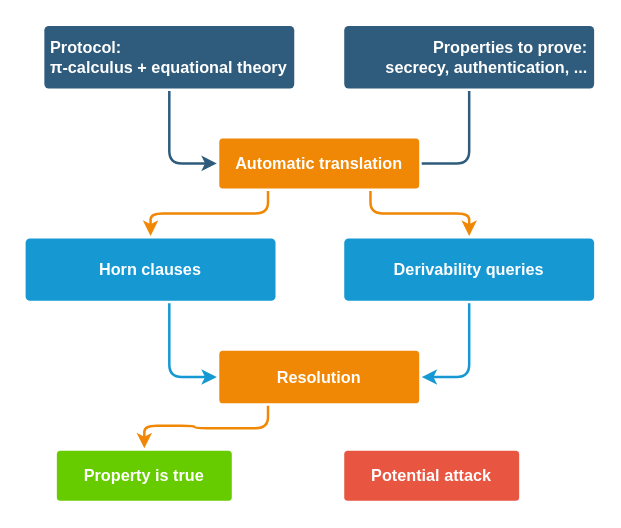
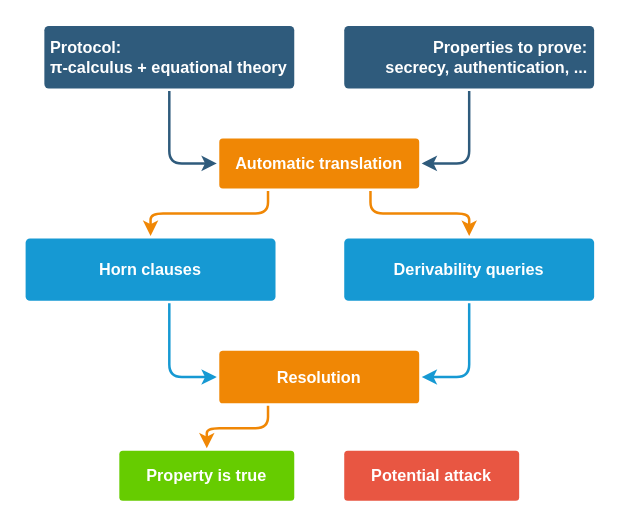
  <mxCell id="0" />
  <mxCell id="1" parent="0" />
  <mxCell id="2" style="edgeStyle=orthogonalEdgeStyle;rounded=1;orthogonalLoop=1;jettySize=auto;html=1;fontSize=13;strokeColor=#2F5B7C;entryX=0;entryY=0.5;entryDx=0;entryDy=0;strokeWidth=2;" edge="1" parent="1" source="3" target="8"><mxGeometry relative="1" as="geometry"><mxPoint x="75" y="120" as="targetPoint" /><Array as="points"><mxPoint x="135" y="130" /></Array></mxGeometry></mxCell>
  <mxCell id="3" value="&lt;div style=&quot;font-size: 13px&quot;&gt;Protocol:&lt;/div&gt;&lt;div style=&quot;font-size: 13px&quot;&gt;π-calculus + equational theory&lt;br style=&quot;font-size: 13px&quot;&gt;&lt;/div&gt;" style="rounded=1;whiteSpace=wrap;html=1;shadow=0;labelBackgroundColor=none;strokeColor=none;strokeWidth=3;fillColor=#2F5B7C;fontFamily=Helvetica;fontSize=13;fontColor=#FFFFFF;align=left;fontStyle=1;spacing=5;arcSize=7;perimeterSpacing=2;" parent="1" vertex="1"><mxGeometry x="35" y="20" width="200" height="50" as="geometry" /></mxCell>
  <mxCell id="4" style="edgeStyle=orthogonalEdgeStyle;rounded=1;orthogonalLoop=1;jettySize=auto;html=1;entryX=0;entryY=0.5;entryDx=0;entryDy=0;fontSize=13;strokeColor=#1699D3;strokeWidth=2;" edge="1" parent="1" source="5" target="15"><mxGeometry relative="1" as="geometry"><Array as="points"><mxPoint x="135" y="301" /></Array></mxGeometry></mxCell>
  <mxCell id="5" value="Horn clauses" style="rounded=1;whiteSpace=wrap;html=1;shadow=0;labelBackgroundColor=none;strokeColor=none;strokeWidth=3;fontFamily=Helvetica;fontSize=13;fontColor=#FFFFFF;align=center;spacing=5;fontStyle=1;arcSize=7;perimeterSpacing=2;fillColor=#1699D3;" parent="1" vertex="1"><mxGeometry x="20" y="190" width="200" height="50" as="geometry" /></mxCell>
  <mxCell id="6" style="edgeStyle=orthogonalEdgeStyle;rounded=1;orthogonalLoop=1;jettySize=auto;html=1;exitX=0.25;exitY=1;exitDx=0;exitDy=0;entryX=0.5;entryY=0;entryDx=0;entryDy=0;fontSize=13;strokeColor=#F08705;strokeWidth=2;" edge="1" parent="1" source="8" target="5"><mxGeometry relative="1" as="geometry" /></mxCell>
  <mxCell id="7" style="edgeStyle=orthogonalEdgeStyle;rounded=1;orthogonalLoop=1;jettySize=auto;html=1;exitX=0.75;exitY=1;exitDx=0;exitDy=0;entryX=0.5;entryY=0;entryDx=0;entryDy=0;fontSize=13;strokeColor=#F08705;strokeWidth=2;" edge="1" parent="1" source="8" target="12"><mxGeometry relative="1" as="geometry" /></mxCell>
  <mxCell id="8" value="Automatic translation" style="rounded=1;whiteSpace=wrap;html=1;shadow=0;labelBackgroundColor=none;strokeColor=none;strokeWidth=3;fontFamily=Helvetica;fontSize=13;fontColor=#FFFFFF;align=center;spacing=5;fontStyle=1;arcSize=7;perimeterSpacing=2;fillColor=#F08705;" parent="1" vertex="1"><mxGeometry x="175" y="110" width="160" height="40" as="geometry" /></mxCell>
- <mxCell id="9" style="edgeStyle=orthogonalEdgeStyle;rounded=1;orthogonalLoop=1;jettySize=auto;html=1;fontSize=13;strokeColor=#2F5B7C;entryX=1;entryY=0.5;entryDx=0;entryDy=0;strokeWidth=2;endArrow=none;" edge="1" parent="1" source="10" target="8"><mxGeometry relative="1" as="geometry"><mxPoint x="465" y="120" as="targetPoint" /><Array as="points"><mxPoint x="375" y="130" /></Array></mxGeometry></mxCell>
+ <mxCell id="9" style="edgeStyle=orthogonalEdgeStyle;rounded=1;orthogonalLoop=1;jettySize=auto;html=1;fontSize=13;strokeColor=#2F5B7C;entryX=1;entryY=0.5;entryDx=0;entryDy=0;strokeWidth=2;" edge="1" parent="1" source="10" target="8"><mxGeometry relative="1" as="geometry"><mxPoint x="465" y="120" as="targetPoint" /><Array as="points"><mxPoint x="375" y="130" /></Array></mxGeometry></mxCell>
  <mxCell id="10" value="&lt;div style=&quot;font-size: 13px;&quot;&gt;Properties to prove:&lt;/div&gt;&lt;div style=&quot;font-size: 13px;&quot;&gt;secrecy, authentication, ...&lt;br style=&quot;font-size: 13px;&quot;&gt;&lt;/div&gt;" style="rounded=1;whiteSpace=wrap;html=1;shadow=0;labelBackgroundColor=none;strokeColor=none;strokeWidth=3;fillColor=#2F5B7C;fontFamily=Helvetica;fontSize=13;fontColor=#FFFFFF;align=right;fontStyle=1;spacing=5;arcSize=7;perimeterSpacing=2;" vertex="1" parent="1"><mxGeometry x="275" y="20" width="200" height="50" as="geometry" /></mxCell>
  <mxCell id="11" style="edgeStyle=orthogonalEdgeStyle;rounded=1;orthogonalLoop=1;jettySize=auto;html=1;entryX=1;entryY=0.5;entryDx=0;entryDy=0;fontSize=13;strokeColor=#1699D3;strokeWidth=2;" edge="1" parent="1" source="12" target="15"><mxGeometry relative="1" as="geometry"><Array as="points"><mxPoint x="375" y="301" /></Array></mxGeometry></mxCell>
  <mxCell id="12" value="Derivability queries" style="rounded=1;whiteSpace=wrap;html=1;shadow=0;labelBackgroundColor=none;strokeColor=none;strokeWidth=3;fillColor=#1699d3;fontFamily=Helvetica;fontSize=13;fontColor=#FFFFFF;align=center;spacing=5;fontStyle=1;arcSize=7;perimeterSpacing=2;" vertex="1" parent="1"><mxGeometry x="275" y="190" width="200" height="50" as="geometry" /></mxCell>
  <mxCell id="13" value="Potential attack" style="rounded=1;whiteSpace=wrap;html=1;shadow=0;labelBackgroundColor=none;strokeColor=none;strokeWidth=3;fillColor=#e85642;fontFamily=Helvetica;fontSize=13;fontColor=#FFFFFF;align=center;spacing=5;fontStyle=1;arcSize=7;perimeterSpacing=2;" parent="1" vertex="1"><mxGeometry x="275" y="360" width="140" height="40" as="geometry" /></mxCell>
  <mxCell id="14" style="edgeStyle=orthogonalEdgeStyle;rounded=1;orthogonalLoop=1;jettySize=auto;html=1;exitX=0.25;exitY=1;exitDx=0;exitDy=0;entryX=0.5;entryY=0;entryDx=0;entryDy=0;fontSize=13;strokeColor=#F08705;strokeWidth=2;" edge="1" parent="1" source="15" target="16"><mxGeometry relative="1" as="geometry" /></mxCell>
  <mxCell id="15" value="Resolution" style="rounded=1;whiteSpace=wrap;html=1;shadow=0;labelBackgroundColor=none;strokeColor=none;strokeWidth=3;fontFamily=Helvetica;fontSize=13;fontColor=#FFFFFF;align=center;spacing=5;fontStyle=1;arcSize=7;perimeterSpacing=2;fillColor=#F08705;" vertex="1" parent="1"><mxGeometry x="175" y="280" width="160" height="42" as="geometry" /></mxCell>
- <mxCell id="16" value="Property is true" style="rounded=1;whiteSpace=wrap;html=1;shadow=0;labelBackgroundColor=none;strokeColor=none;strokeWidth=3;fontFamily=Helvetica;fontSize=13;fontColor=#FFFFFF;align=center;spacing=5;fontStyle=1;arcSize=7;perimeterSpacing=2;fillColor=#66CC00;" vertex="1" parent="1"><mxGeometry x="45" y="360" width="140" height="40" as="geometry" /></mxCell>
+ <mxCell id="16" value="Property is true" style="rounded=1;whiteSpace=wrap;html=1;shadow=0;labelBackgroundColor=none;strokeColor=none;strokeWidth=3;fontFamily=Helvetica;fontSize=13;fontColor=#FFFFFF;align=center;spacing=5;fontStyle=1;arcSize=7;perimeterSpacing=2;fillColor=#66CC00;" vertex="1" parent="1"><mxGeometry x="95" y="360" width="140" height="40" as="geometry" /></mxCell>
